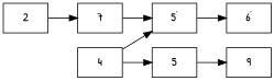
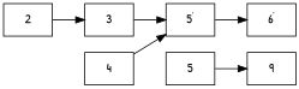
  digraph {
    fontname="Patrick Hand"
    rankdir=LR
    node [fontname="Patrick Hand" shape=rect]
    edge [fontname="Patrick Hand"]
    2
-   3 [label=7]
+   3
    "5'"
    4
    5
    n6 [label=9]
    "6'"
    2 -> 3
    3 -> "5'"
    "5'" -> "6'"
    4 -> "5'"
-   4 -> 5
    5 -> n6
  }
